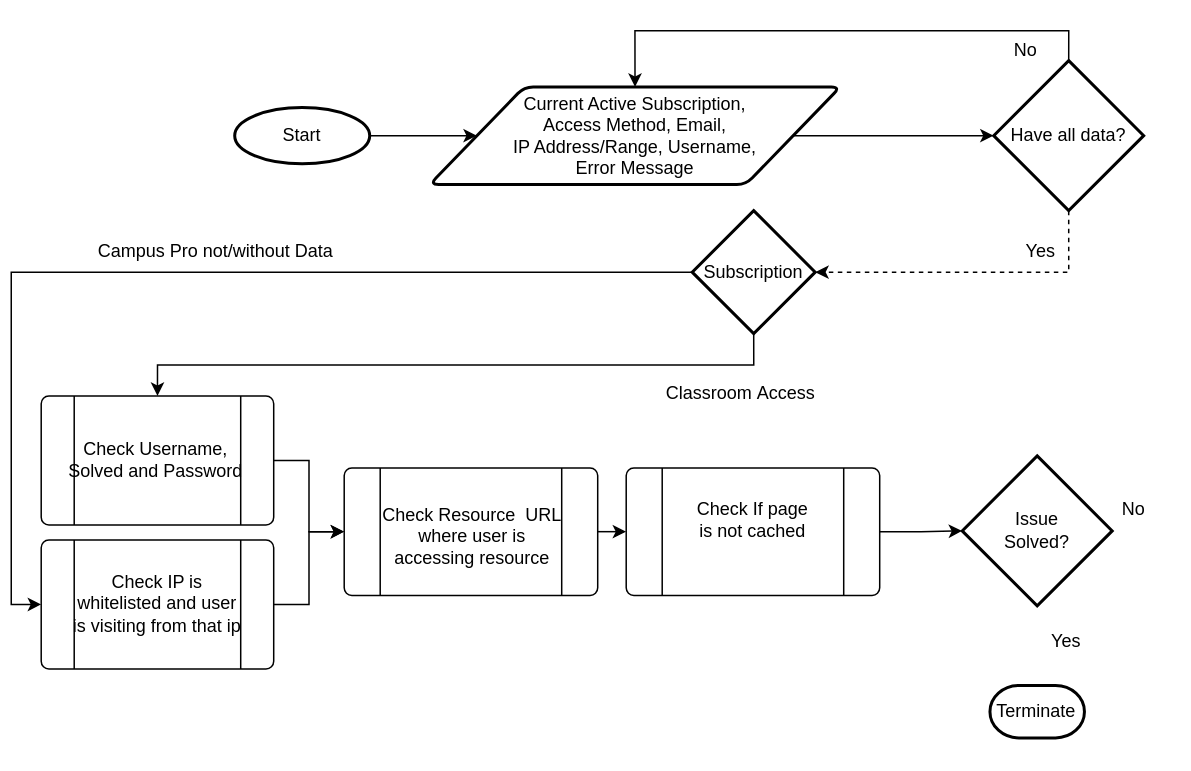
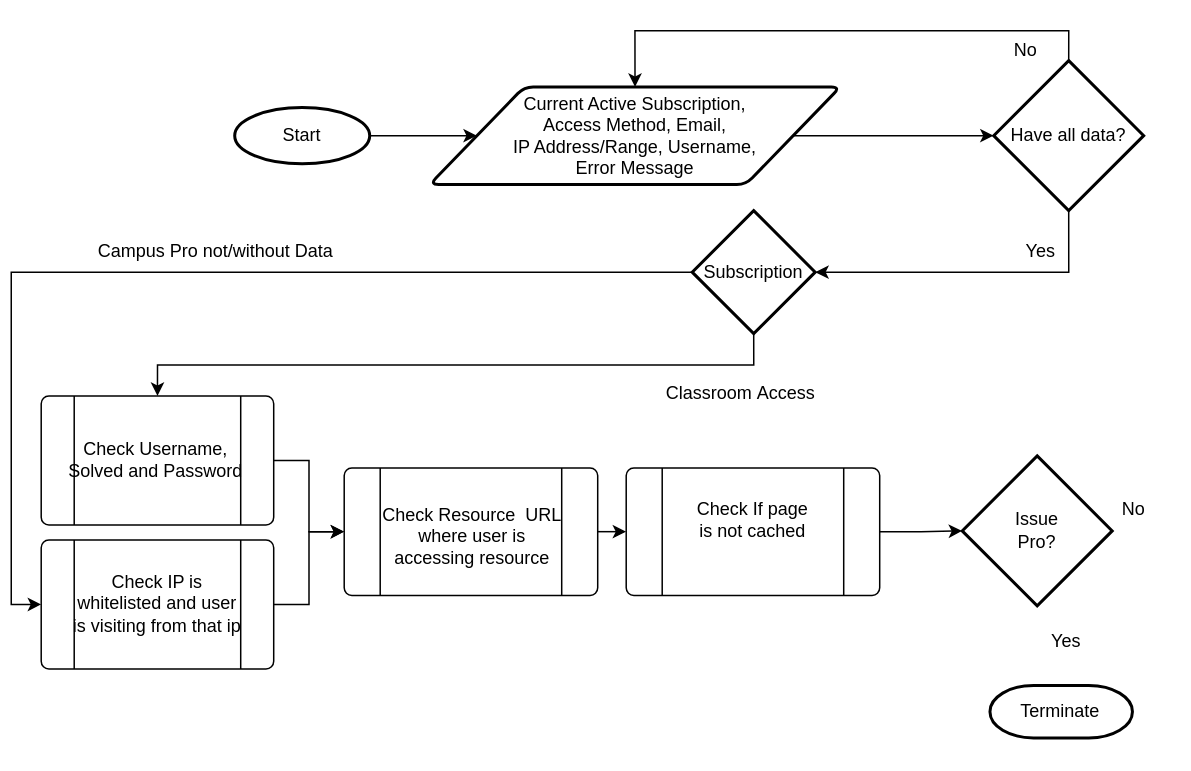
  <mxCell id="0" />
  <mxCell id="1" parent="0" />
  <mxCell id="2" style="edgeStyle=orthogonalEdgeStyle;rounded=0;orthogonalLoop=1;jettySize=auto;html=1;exitX=1;exitY=0.5;exitDx=0;exitDy=0;exitPerimeter=0;entryX=0;entryY=0.5;entryDx=0;entryDy=0;" parent="1" source="3" target="5" edge="1"><mxGeometry relative="1" as="geometry" /></mxCell>
  <mxCell id="3" value="Start" style="strokeWidth=2;html=1;shape=mxgraph.flowchart.start_1;whiteSpace=wrap;" parent="1" vertex="1"><mxGeometry x="149.97" y="71.2" width="90" height="37.5" as="geometry" /></mxCell>
  <mxCell id="4" style="edgeStyle=orthogonalEdgeStyle;rounded=0;orthogonalLoop=1;jettySize=auto;html=1;exitX=1;exitY=0.5;exitDx=0;exitDy=0;entryX=0;entryY=0.5;entryDx=0;entryDy=0;entryPerimeter=0;" parent="1" source="5" target="8" edge="1"><mxGeometry relative="1" as="geometry" /></mxCell>
  <mxCell id="5" value="Current Active Subscription,&lt;br&gt;Access Method, Email,&lt;br&gt;IP Address/Range, Username,&lt;br&gt;Error Message" style="shape=parallelogram;html=1;strokeWidth=2;perimeter=parallelogramPerimeter;whiteSpace=wrap;rounded=1;arcSize=12;size=0.23;" parent="1" vertex="1"><mxGeometry x="279.97" y="57.45" width="273.75" height="65" as="geometry" /></mxCell>
  <mxCell id="6" style="edgeStyle=orthogonalEdgeStyle;rounded=0;orthogonalLoop=1;jettySize=auto;html=1;exitX=0.5;exitY=0;exitDx=0;exitDy=0;exitPerimeter=0;entryX=0.5;entryY=0;entryDx=0;entryDy=0;" parent="1" source="8" target="5" edge="1"><mxGeometry relative="1" as="geometry" /></mxCell>
- <mxCell id="7" style="edgeStyle=orthogonalEdgeStyle;rounded=0;orthogonalLoop=1;jettySize=auto;html=1;exitX=0.5;exitY=1;exitDx=0;exitDy=0;exitPerimeter=0;entryX=1;entryY=0.5;entryDx=0;entryDy=0;entryPerimeter=0;dashed=1;" parent="1" source="8" target="11" edge="1"><mxGeometry relative="1" as="geometry" /></mxCell>
+ <mxCell id="7" style="edgeStyle=orthogonalEdgeStyle;rounded=0;orthogonalLoop=1;jettySize=auto;html=1;exitX=0.5;exitY=1;exitDx=0;exitDy=0;exitPerimeter=0;entryX=1;entryY=0.5;entryDx=0;entryDy=0;entryPerimeter=0;" parent="1" source="8" target="11" edge="1"><mxGeometry relative="1" as="geometry" /></mxCell>
  <mxCell id="8" value="Have all data?" style="strokeWidth=2;html=1;shape=mxgraph.flowchart.decision;whiteSpace=wrap;" parent="1" vertex="1"><mxGeometry x="655.97" y="39.95" width="100" height="100" as="geometry" /></mxCell>
  <mxCell id="9" value="No" style="text;html=1;align=center;verticalAlign=middle;resizable=0;points=[];autosize=1;strokeColor=none;fillColor=none;" parent="1" vertex="1"><mxGeometry x="660.97" y="20.45" width="33" height="26" as="geometry" /></mxCell>
  <mxCell id="10" value="Yes" style="text;html=1;align=center;verticalAlign=middle;resizable=0;points=[];autosize=1;strokeColor=none;fillColor=none;" parent="1" vertex="1"><mxGeometry x="667.97" y="154.45" width="38" height="26" as="geometry" /></mxCell>
  <mxCell id="11" value="&lt;font style=&quot;font-size: 12px;&quot;&gt;Subscription&lt;br&gt;&lt;/font&gt;" style="strokeWidth=2;html=1;shape=mxgraph.flowchart.decision;whiteSpace=wrap;" parent="1" vertex="1"><mxGeometry x="454.97" y="139.95" width="82" height="82" as="geometry" /></mxCell>
  <mxCell id="12" value="Classroom&amp;nbsp;&lt;span style=&quot;&quot;&gt;Access&lt;/span&gt;" style="text;html=1;align=center;verticalAlign=middle;resizable=0;points=[];autosize=1;strokeColor=none;fillColor=none;" parent="1" vertex="1"><mxGeometry x="423.97" y="249.45" width="127" height="26" as="geometry" /></mxCell>
  <mxCell id="13" value="Campus Pro&amp;nbsp;&lt;span style=&quot;&quot;&gt;not/without Data&lt;/span&gt;" style="text;html=1;align=center;verticalAlign=middle;resizable=0;points=[];autosize=1;strokeColor=none;fillColor=none;" parent="1" vertex="1"><mxGeometry x="47.97" y="154.45" width="179" height="26" as="geometry" /></mxCell>
  <mxCell id="14" style="edgeStyle=orthogonalEdgeStyle;rounded=0;orthogonalLoop=1;jettySize=auto;html=1;exitX=0.5;exitY=1;exitDx=0;exitDy=0;exitPerimeter=0;entryX=0.5;entryY=0;entryDx=0;entryDy=0;" parent="1" source="11" target="25" edge="1"><mxGeometry relative="1" as="geometry"><mxPoint x="442.97" y="267.45" as="sourcePoint" /></mxGeometry></mxCell>
  <mxCell id="15" style="edgeStyle=orthogonalEdgeStyle;rounded=0;orthogonalLoop=1;jettySize=auto;html=1;exitX=0;exitY=0.5;exitDx=0;exitDy=0;exitPerimeter=0;entryX=0;entryY=0.5;entryDx=0;entryDy=0;" parent="1" source="11" target="28" edge="1"><mxGeometry relative="1" as="geometry"><mxPoint x="510.97" y="199.45" as="sourcePoint" /></mxGeometry></mxCell>
- <mxCell id="16" value="Issue&lt;br&gt;Solved?" style="strokeWidth=2;html=1;shape=mxgraph.flowchart.decision;whiteSpace=wrap;" parent="1" vertex="1"><mxGeometry x="634.97" y="303.45" width="100" height="100" as="geometry" /></mxCell>
- <mxCell id="17" value="Terminate" style="strokeWidth=2;html=1;shape=mxgraph.flowchart.terminator;whiteSpace=wrap;" parent="1" vertex="1"><mxGeometry x="653.47" y="456.45" width="63" height="35" as="geometry" /></mxCell>
+ <mxCell id="16" value="Issue&lt;br&gt;Pro?" style="strokeWidth=2;html=1;shape=mxgraph.flowchart.decision;whiteSpace=wrap;" parent="1" vertex="1"><mxGeometry x="634.97" y="303.45" width="100" height="100" as="geometry" /></mxCell>
+ <mxCell id="17" value="Terminate" style="strokeWidth=2;html=1;shape=mxgraph.flowchart.terminator;whiteSpace=wrap;" parent="1" vertex="1"><mxGeometry x="653.47" y="456.45" width="95" height="35" as="geometry" /></mxCell>
  <mxCell id="18" value="" style="group" parent="1" vertex="1" connectable="0"><mxGeometry x="410.97" y="311.45" width="169" height="85" as="geometry" /></mxCell>
  <mxCell id="19" value="" style="verticalLabelPosition=bottom;verticalAlign=top;html=1;shape=process;whiteSpace=wrap;rounded=1;size=0.14;arcSize=6;" parent="18" vertex="1"><mxGeometry width="169" height="85" as="geometry" /></mxCell>
  <mxCell id="20" value="Check If page&lt;br&gt;is not cached" style="text;html=1;align=center;verticalAlign=middle;resizable=0;points=[];autosize=1;strokeColor=none;fillColor=none;" parent="18" vertex="1"><mxGeometry x="38.5" y="14" width="92" height="41" as="geometry" /></mxCell>
  <mxCell id="21" value="" style="group" parent="1" vertex="1" connectable="0"><mxGeometry x="222.97" y="311.45" width="169" height="85" as="geometry" /></mxCell>
  <mxCell id="22" value="" style="verticalLabelPosition=bottom;verticalAlign=top;html=1;shape=process;whiteSpace=wrap;rounded=1;size=0.14;arcSize=6;" parent="21" vertex="1"><mxGeometry width="169" height="85" as="geometry" /></mxCell>
  <mxCell id="23" value="Check Resource&amp;nbsp; URL&lt;br&gt;where user is&lt;br&gt;accessing resource" style="text;html=1;align=center;verticalAlign=middle;resizable=0;points=[];autosize=1;strokeColor=none;fillColor=none;" parent="21" vertex="1"><mxGeometry x="17" y="18" width="137" height="55" as="geometry" /></mxCell>
  <mxCell id="24" value="" style="group" parent="1" vertex="1" connectable="0"><mxGeometry x="20.97" y="263.45" width="155" height="86" as="geometry" /></mxCell>
  <mxCell id="25" value="" style="verticalLabelPosition=bottom;verticalAlign=top;html=1;shape=process;whiteSpace=wrap;rounded=1;size=0.14;arcSize=6;" parent="24" vertex="1"><mxGeometry width="155" height="86" as="geometry" /></mxCell>
  <mxCell id="26" value="Check Username,&lt;br&gt;Solved and Password" style="text;html=1;align=center;verticalAlign=middle;resizable=0;points=[];autosize=1;strokeColor=none;fillColor=none;" parent="24" vertex="1"><mxGeometry x="13" y="22.5" width="127" height="41" as="geometry" /></mxCell>
  <mxCell id="27" value="" style="group" parent="1" vertex="1" connectable="0"><mxGeometry x="20.97" y="359.45" width="155" height="86" as="geometry" /></mxCell>
  <mxCell id="28" value="" style="verticalLabelPosition=bottom;verticalAlign=top;html=1;shape=process;whiteSpace=wrap;rounded=1;size=0.14;arcSize=6;" parent="27" vertex="1"><mxGeometry width="155" height="86" as="geometry" /></mxCell>
  <mxCell id="29" value="Check IP is&lt;br&gt;whitelisted&amp;nbsp;and user&lt;br&gt;is visiting from that ip" style="text;html=1;align=center;verticalAlign=middle;resizable=0;points=[];autosize=1;strokeColor=none;fillColor=none;" parent="27" vertex="1"><mxGeometry x="12" y="15.5" width="130" height="55" as="geometry" /></mxCell>
  <mxCell id="30" style="edgeStyle=orthogonalEdgeStyle;rounded=0;orthogonalLoop=1;jettySize=auto;html=1;exitX=1;exitY=0.5;exitDx=0;exitDy=0;entryX=0;entryY=0.5;entryDx=0;entryDy=0;" parent="1" source="28" target="22" edge="1"><mxGeometry relative="1" as="geometry" /></mxCell>
  <mxCell id="31" value="Yes" style="text;html=1;align=center;verticalAlign=middle;resizable=0;points=[];autosize=1;strokeColor=none;fillColor=none;" parent="1" vertex="1"><mxGeometry x="684.97" y="414.45" width="38" height="26" as="geometry" /></mxCell>
  <mxCell id="32" value="No" style="text;html=1;align=center;verticalAlign=middle;resizable=0;points=[];autosize=1;strokeColor=none;fillColor=none;" parent="1" vertex="1"><mxGeometry x="732.47" y="325.95" width="33" height="26" as="geometry" /></mxCell>
  <mxCell id="33" style="edgeStyle=orthogonalEdgeStyle;rounded=0;orthogonalLoop=1;jettySize=auto;html=1;exitX=1;exitY=0.5;exitDx=0;exitDy=0;entryX=0;entryY=0.5;entryDx=0;entryDy=0;" parent="1" source="25" target="22" edge="1"><mxGeometry relative="1" as="geometry" /></mxCell>
  <mxCell id="34" style="edgeStyle=orthogonalEdgeStyle;rounded=0;orthogonalLoop=1;jettySize=auto;html=1;exitX=1;exitY=0.5;exitDx=0;exitDy=0;entryX=0;entryY=0.5;entryDx=0;entryDy=0;" parent="1" source="22" target="19" edge="1"><mxGeometry relative="1" as="geometry" /></mxCell>
  <mxCell id="35" style="edgeStyle=orthogonalEdgeStyle;rounded=0;orthogonalLoop=1;jettySize=auto;html=1;exitX=1;exitY=0.5;exitDx=0;exitDy=0;entryX=0;entryY=0.5;entryDx=0;entryDy=0;entryPerimeter=0;" parent="1" source="19" target="16" edge="1"><mxGeometry relative="1" as="geometry" /></mxCell>
